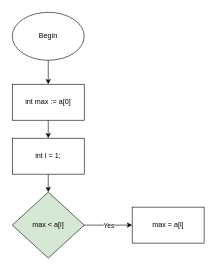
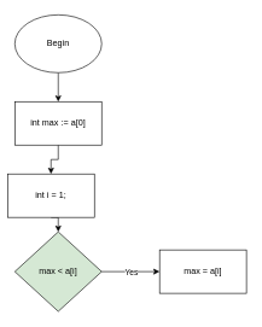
  <mxCell id="0" />
  <mxCell id="1" parent="0" />
  <mxCell id="2" style="edgeStyle=orthogonalEdgeStyle;rounded=0;orthogonalLoop=1;jettySize=auto;html=1;exitX=0.5;exitY=1;exitDx=0;exitDy=0;entryX=0.5;entryY=0;entryDx=0;entryDy=0;" edge="1" parent="1" source="3" target="5"><mxGeometry relative="1" as="geometry" /></mxCell>
  <mxCell id="3" value="Begin" style="ellipse;whiteSpace=wrap;html=1;" vertex="1" parent="1"><mxGeometry x="20" y="20" width="120" height="80" as="geometry" /></mxCell>
  <mxCell id="4" style="edgeStyle=orthogonalEdgeStyle;rounded=0;orthogonalLoop=1;jettySize=auto;html=1;exitX=0.5;exitY=1;exitDx=0;exitDy=0;entryX=0.5;entryY=0;entryDx=0;entryDy=0;" edge="1" parent="1" source="5" target="7"><mxGeometry relative="1" as="geometry" /></mxCell>
  <mxCell id="5" value="int max := a[0]" style="rounded=0;whiteSpace=wrap;html=1;" vertex="1" parent="1"><mxGeometry x="20" y="140" width="120" height="60" as="geometry" /></mxCell>
  <mxCell id="6" style="edgeStyle=orthogonalEdgeStyle;rounded=0;orthogonalLoop=1;jettySize=auto;html=1;exitX=0.5;exitY=1;exitDx=0;exitDy=0;entryX=0.5;entryY=0;entryDx=0;entryDy=0;" edge="1" parent="1" source="7" target="8"><mxGeometry relative="1" as="geometry" /></mxCell>
- <mxCell id="7" value="int i = 1;" style="rounded=0;whiteSpace=wrap;html=1;" vertex="1" parent="1"><mxGeometry x="20" y="230" width="120" height="60" as="geometry" /></mxCell>
+ <mxCell id="7" value="int i = 1;" style="rounded=0;whiteSpace=wrap;html=1;" vertex="1" parent="1"><mxGeometry x="10" y="240" width="120" height="60" as="geometry" /></mxCell>
  <mxCell id="8" value="max &amp;lt; a[i]" style="rhombus;whiteSpace=wrap;html=1;fillColor=#d5e8d4;" vertex="1" parent="1"><mxGeometry x="20" y="320" width="120" height="110" as="geometry" /></mxCell>
  <mxCell id="9" value="max = a[i]" style="whiteSpace=wrap;html=1;" vertex="1" parent="1"><mxGeometry x="220" y="345" width="120" height="60" as="geometry" /></mxCell>
  <mxCell id="10" value="" style="endArrow=classic;html=1;rounded=0;exitX=1;exitY=0.5;exitDx=0;exitDy=0;entryX=0;entryY=0.5;entryDx=0;entryDy=0;" edge="1" parent="1" source="8" target="9"><mxGeometry relative="1" as="geometry"><mxPoint x="270" y="260" as="sourcePoint" /><mxPoint x="370" y="260" as="targetPoint" /></mxGeometry></mxCell>
  <mxCell id="11" value="Yes" style="edgeLabel;resizable=0;html=1;align=center;verticalAlign=middle;" connectable="0" vertex="1" parent="10"><mxGeometry relative="1" as="geometry" /></mxCell>
